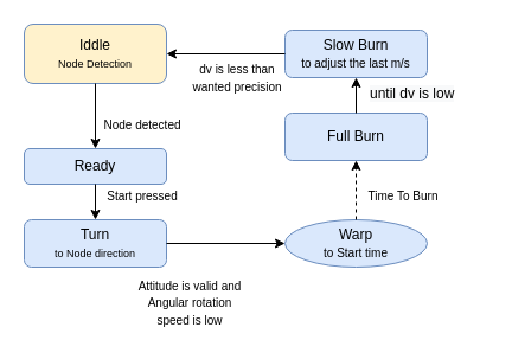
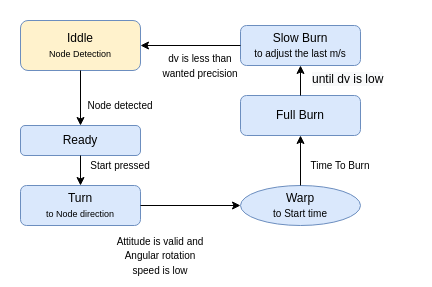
  <mxCell id="0" />
  <mxCell id="1" parent="0" />
  <mxCell id="2" value="Iddle&lt;br&gt;&lt;font style=&quot;font-size: 9px&quot;&gt;Node Detection&lt;/font&gt;" style="rounded=1;whiteSpace=wrap;html=1;fillColor=#fff2cc;strokeColor=#6c8ebf;" vertex="1" parent="1"><mxGeometry x="20" y="20" width="120" height="50" as="geometry" /></mxCell>
  <mxCell id="3" value="" style="endArrow=classic;html=1;exitX=0.5;exitY=1;exitDx=0;exitDy=0;" edge="1" parent="1" source="2"><mxGeometry width="50" height="50" relative="1" as="geometry"><mxPoint x="230" y="265" as="sourcePoint" /><mxPoint x="80" y="125" as="targetPoint" /></mxGeometry></mxCell>
  <mxCell id="4" value="&lt;font style=&quot;font-size: 10px&quot;&gt;Node detected&lt;/font&gt;" style="text;html=1;strokeColor=none;fillColor=none;align=center;verticalAlign=middle;whiteSpace=wrap;rounded=0;" vertex="1" parent="1"><mxGeometry x="70" y="95" width="100" height="20" as="geometry" /></mxCell>
  <mxCell id="5" value="Ready" style="rounded=1;whiteSpace=wrap;html=1;fillColor=#dae8fc;strokeColor=#6c8ebf;" vertex="1" parent="1"><mxGeometry x="20" y="125" width="120" height="30" as="geometry" /></mxCell>
  <mxCell id="6" value="Turn &lt;br&gt;&lt;font style=&quot;font-size: 9px&quot;&gt;to Node direction&lt;/font&gt;" style="rounded=1;whiteSpace=wrap;html=1;fillColor=#dae8fc;strokeColor=#6c8ebf;" vertex="1" parent="1"><mxGeometry x="20" y="185" width="120" height="40" as="geometry" /></mxCell>
  <mxCell id="7" value="" style="endArrow=classic;html=1;exitX=0.5;exitY=1;exitDx=0;exitDy=0;entryX=0.5;entryY=0;entryDx=0;entryDy=0;" edge="1" parent="1" source="5" target="6"><mxGeometry width="50" height="50" relative="1" as="geometry"><mxPoint x="90" y="95" as="sourcePoint" /><mxPoint x="90" y="135" as="targetPoint" /></mxGeometry></mxCell>
  <mxCell id="8" value="Warp &lt;br&gt;&lt;font style=&quot;font-size: 10px&quot;&gt;to Start time&lt;/font&gt;" style="ellipse;whiteSpace=wrap;html=1;fillColor=#dae8fc;strokeColor=#6c8ebf;" vertex="1" parent="1"><mxGeometry x="240" y="185" width="120" height="40" as="geometry" /></mxCell>
  <mxCell id="9" value="&lt;font style=&quot;font-size: 10px&quot;&gt;Start pressed&lt;/font&gt;" style="text;html=1;strokeColor=none;fillColor=none;align=center;verticalAlign=middle;whiteSpace=wrap;rounded=0;" vertex="1" parent="1"><mxGeometry x="70" y="155" width="100" height="20" as="geometry" /></mxCell>
  <mxCell id="10" value="" style="endArrow=classic;html=1;exitX=1;exitY=0.5;exitDx=0;exitDy=0;entryX=0;entryY=0.5;entryDx=0;entryDy=0;" edge="1" parent="1" source="6" target="8"><mxGeometry width="50" height="50" relative="1" as="geometry"><mxPoint x="90" y="165" as="sourcePoint" /><mxPoint x="90" y="195" as="targetPoint" /></mxGeometry></mxCell>
  <mxCell id="11" value="&lt;font style=&quot;font-size: 10px&quot;&gt;Attitude is valid and Angular rotation speed is low&lt;/font&gt;" style="text;html=1;strokeColor=none;fillColor=none;align=center;verticalAlign=middle;whiteSpace=wrap;rounded=0;" vertex="1" parent="1"><mxGeometry x="110" y="245" width="100" height="20" as="geometry" /></mxCell>
  <mxCell id="12" value="&lt;font style=&quot;font-size: 10px&quot;&gt;Time To Burn&lt;/font&gt;" style="text;html=1;strokeColor=none;fillColor=none;align=center;verticalAlign=middle;whiteSpace=wrap;rounded=0;" vertex="1" parent="1"><mxGeometry x="290" y="155" width="100" height="20" as="geometry" /></mxCell>
- <mxCell id="13" value="" style="endArrow=classic;html=1;exitX=0.5;exitY=0;exitDx=0;exitDy=0;entryX=0.5;entryY=1;entryDx=0;entryDy=0;dashed=1;" edge="1" parent="1" source="8" target="14"><mxGeometry width="50" height="50" relative="1" as="geometry"><mxPoint x="210" y="215" as="sourcePoint" /><mxPoint x="300" y="135" as="targetPoint" /></mxGeometry></mxCell>
+ <mxCell id="13" value="" style="endArrow=classic;html=1;exitX=0.5;exitY=0;exitDx=0;exitDy=0;entryX=0.5;entryY=1;entryDx=0;entryDy=0;" edge="1" parent="1" source="8" target="14"><mxGeometry width="50" height="50" relative="1" as="geometry"><mxPoint x="210" y="215" as="sourcePoint" /><mxPoint x="300" y="135" as="targetPoint" /></mxGeometry></mxCell>
  <mxCell id="14" value="Full Burn&lt;br&gt;" style="rounded=1;whiteSpace=wrap;html=1;fillColor=#dae8fc;strokeColor=#6c8ebf;" vertex="1" parent="1"><mxGeometry x="240" y="95" width="120" height="40" as="geometry" /></mxCell>
  <mxCell id="15" value="Slow Burn&lt;br&gt;&lt;font style=&quot;font-size: 10px&quot;&gt;to adjust the last m/s&lt;/font&gt;" style="rounded=1;whiteSpace=wrap;html=1;fillColor=#dae8fc;strokeColor=#6c8ebf;" vertex="1" parent="1"><mxGeometry x="240" y="25" width="120" height="40" as="geometry" /></mxCell>
  <mxCell id="16" value="" style="endArrow=classic;html=1;entryX=0.5;entryY=1;entryDx=0;entryDy=0;exitX=0.5;exitY=0;exitDx=0;exitDy=0;" edge="1" parent="1" source="14" target="15"><mxGeometry width="50" height="50" relative="1" as="geometry"><mxPoint x="360" y="85" as="sourcePoint" /><mxPoint x="320" y="80" as="targetPoint" /></mxGeometry></mxCell>
  <mxCell id="17" value="" style="endArrow=classic;html=1;exitX=0;exitY=0.5;exitDx=0;exitDy=0;entryX=1;entryY=0.5;entryDx=0;entryDy=0;" edge="1" parent="1" source="15" target="2"><mxGeometry width="50" height="50" relative="1" as="geometry"><mxPoint x="90" y="95" as="sourcePoint" /><mxPoint x="90" y="135" as="targetPoint" /></mxGeometry></mxCell>
  <mxCell id="18" value="&lt;font style=&quot;font-size: 10px&quot;&gt;dv is less than wanted precision&lt;/font&gt;" style="text;html=1;strokeColor=none;fillColor=none;align=center;verticalAlign=middle;whiteSpace=wrap;rounded=0;" vertex="1" parent="1"><mxGeometry x="150" y="55" width="100" height="20" as="geometry" /></mxCell>
  <mxCell id="19" value="&lt;span style=&quot;color: rgb(0, 0, 0); font-family: helvetica; font-size: 12px; font-style: normal; font-weight: 400; letter-spacing: normal; text-align: center; text-indent: 0px; text-transform: none; word-spacing: 0px; background-color: rgb(248, 249, 250); display: inline; float: none;&quot;&gt;until dv is low&lt;/span&gt;" style="text;whiteSpace=wrap;html=1;" vertex="1" parent="1"><mxGeometry x="310" y="65" width="100" height="30" as="geometry" /></mxCell>
